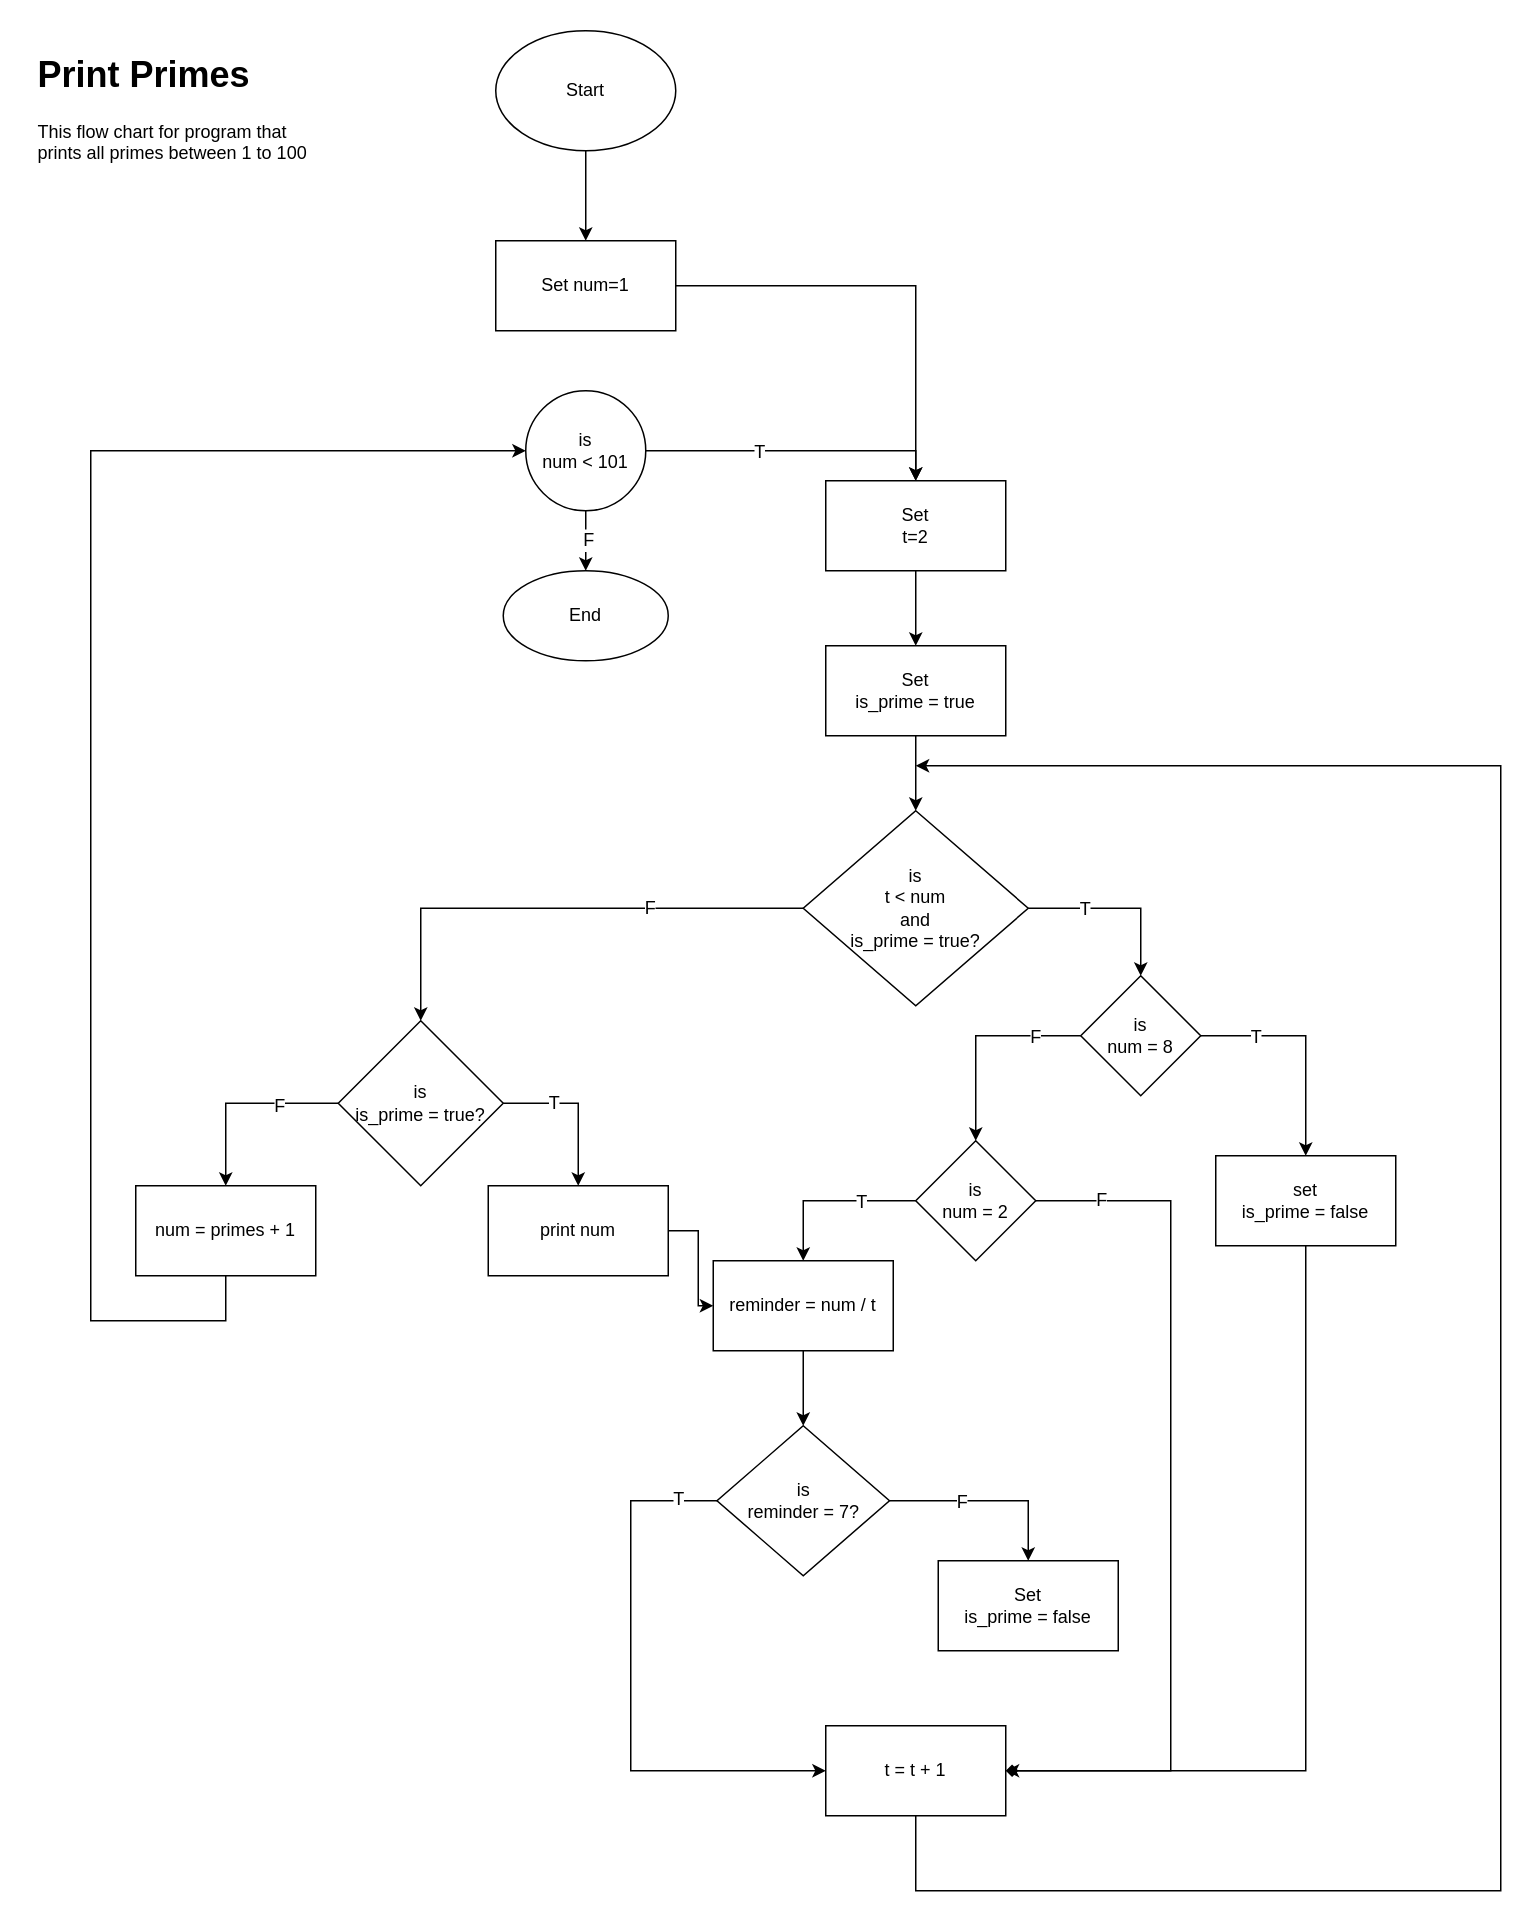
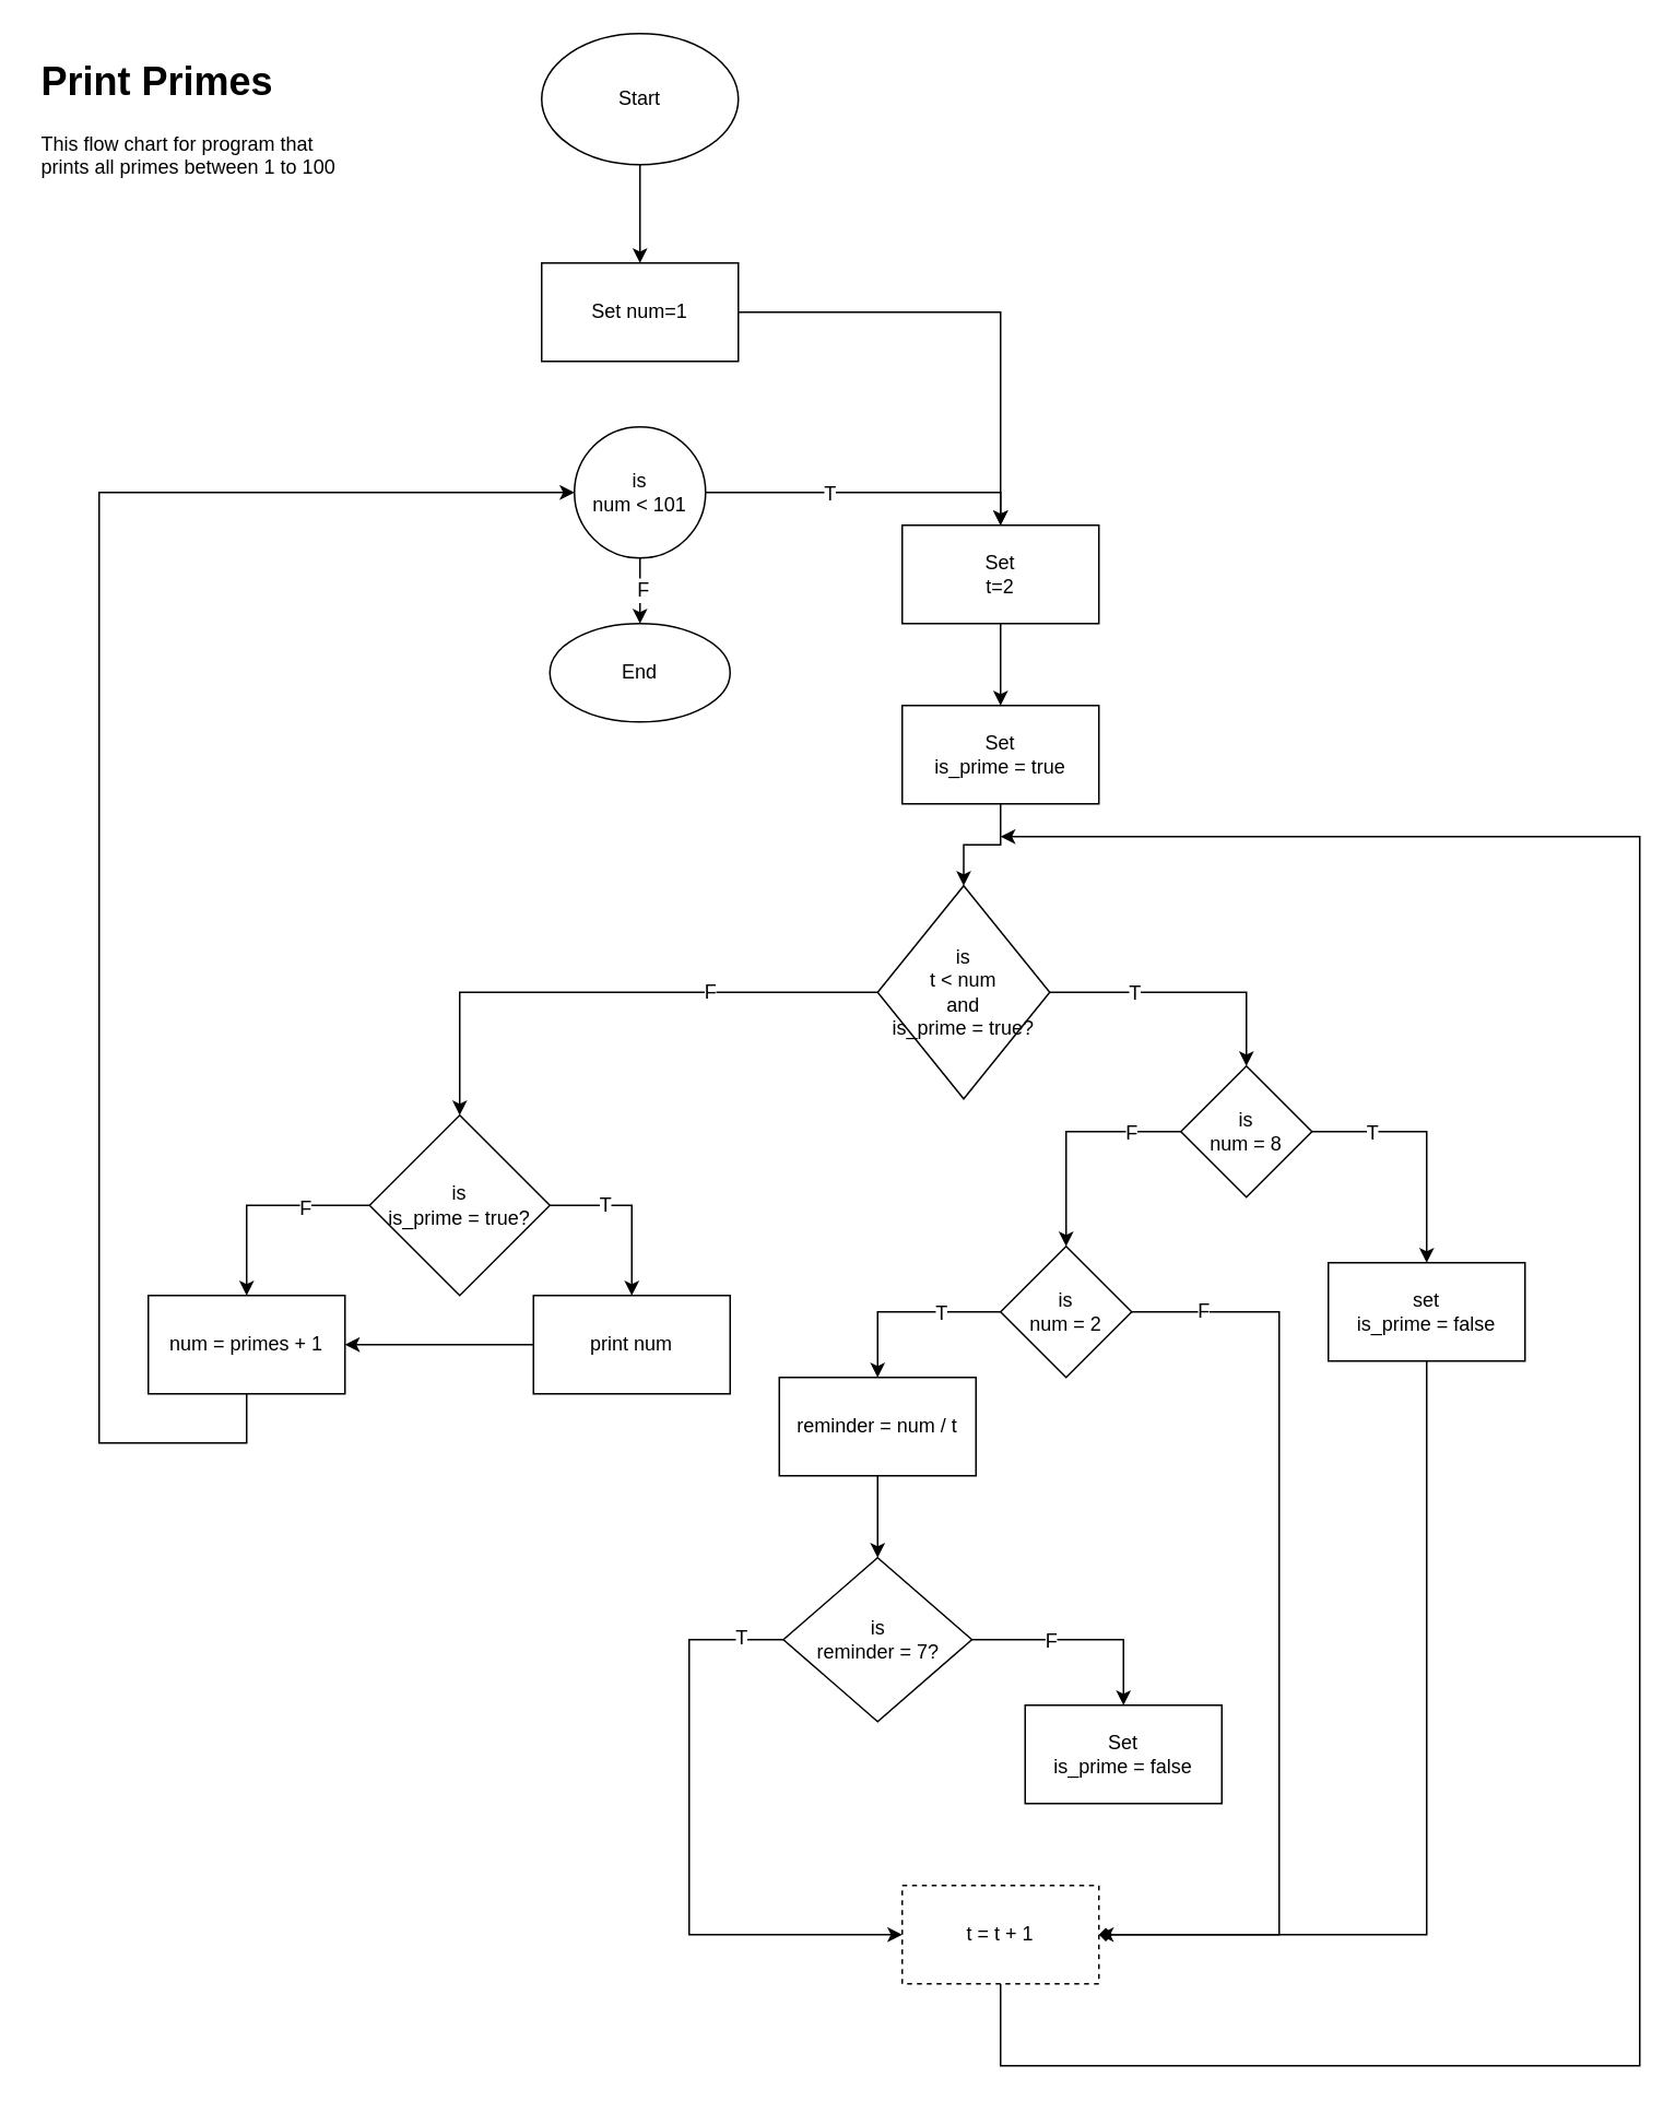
  <mxCell id="0" />
  <mxCell id="1" parent="0" />
  <mxCell id="2" value="" style="edgeStyle=orthogonalEdgeStyle;rounded=0;orthogonalLoop=1;jettySize=auto;html=1;" edge="1" parent="1" source="3" target="5"><mxGeometry relative="1" as="geometry" /></mxCell>
  <mxCell id="3" value="Start" style="ellipse;whiteSpace=wrap;html=1;" vertex="1" parent="1"><mxGeometry x="330" y="20" width="120" height="80" as="geometry" /></mxCell>
  <mxCell id="4" value="" style="edgeStyle=orthogonalEdgeStyle;rounded=0;orthogonalLoop=1;jettySize=auto;html=1;" edge="1" parent="1" source="5" target="12"><mxGeometry relative="1" as="geometry" /></mxCell>
  <mxCell id="5" value="Set num=1" style="rounded=0;whiteSpace=wrap;html=1;" vertex="1" parent="1"><mxGeometry x="330" y="160" width="120" height="60" as="geometry" /></mxCell>
  <mxCell id="6" style="edgeStyle=orthogonalEdgeStyle;rounded=0;orthogonalLoop=1;jettySize=auto;html=1;entryX=0.5;entryY=0;entryDx=0;entryDy=0;" edge="1" parent="1" source="10" target="12"><mxGeometry relative="1" as="geometry" /></mxCell>
  <mxCell id="7" value="T" style="text;html=1;align=center;verticalAlign=middle;resizable=0;points=[];;labelBackgroundColor=#ffffff;" vertex="1" connectable="0" parent="6"><mxGeometry x="-0.25" relative="1" as="geometry"><mxPoint as="offset" /></mxGeometry></mxCell>
  <mxCell id="8" value="" style="edgeStyle=orthogonalEdgeStyle;rounded=0;orthogonalLoop=1;jettySize=auto;html=1;" edge="1" parent="1" source="10" target="47"><mxGeometry relative="1" as="geometry" /></mxCell>
  <mxCell id="9" value="F" style="text;html=1;align=center;verticalAlign=middle;resizable=0;points=[];;labelBackgroundColor=#ffffff;" vertex="1" connectable="0" parent="8"><mxGeometry x="-0.05" y="1" relative="1" as="geometry"><mxPoint as="offset" /></mxGeometry></mxCell>
  <mxCell id="10" value="is&lt;br&gt;num &amp;lt; 101" style="ellipse;whiteSpace=wrap;html=1;" vertex="1" parent="1"><mxGeometry x="350" y="260" width="80" height="80" as="geometry" /></mxCell>
  <mxCell id="11" value="" style="edgeStyle=orthogonalEdgeStyle;rounded=0;orthogonalLoop=1;jettySize=auto;html=1;" edge="1" parent="1" source="12" target="14"><mxGeometry relative="1" as="geometry" /></mxCell>
  <mxCell id="12" value="Set&lt;br&gt;t=2" style="rounded=0;whiteSpace=wrap;html=1;" vertex="1" parent="1"><mxGeometry x="550" y="320" width="120" height="60" as="geometry" /></mxCell>
  <mxCell id="13" value="" style="edgeStyle=orthogonalEdgeStyle;rounded=0;orthogonalLoop=1;jettySize=auto;html=1;" edge="1" parent="1" source="14" target="19"><mxGeometry relative="1" as="geometry" /></mxCell>
  <mxCell id="14" value="Set&lt;br&gt;is_prime = true" style="rounded=0;whiteSpace=wrap;html=1;" vertex="1" parent="1"><mxGeometry x="550" y="430" width="120" height="60" as="geometry" /></mxCell>
  <mxCell id="15" style="edgeStyle=orthogonalEdgeStyle;rounded=0;orthogonalLoop=1;jettySize=auto;html=1;entryX=0.5;entryY=0;entryDx=0;entryDy=0;" edge="1" parent="1" source="19" target="29"><mxGeometry relative="1" as="geometry" /></mxCell>
  <mxCell id="16" value="T" style="text;html=1;align=center;verticalAlign=middle;resizable=0;points=[];;labelBackgroundColor=#ffffff;" vertex="1" connectable="0" parent="15"><mxGeometry x="-0.381" relative="1" as="geometry"><mxPoint as="offset" /></mxGeometry></mxCell>
  <mxCell id="17" value="" style="edgeStyle=orthogonalEdgeStyle;rounded=0;orthogonalLoop=1;jettySize=auto;html=1;entryX=0.5;entryY=0;entryDx=0;entryDy=0;" edge="1" parent="1" source="19" target="24"><mxGeometry relative="1" as="geometry" /></mxCell>
  <mxCell id="18" value="F" style="text;html=1;align=center;verticalAlign=middle;resizable=0;points=[];;labelBackgroundColor=#ffffff;" vertex="1" connectable="0" parent="17"><mxGeometry x="-0.376" y="-1" relative="1" as="geometry"><mxPoint as="offset" /></mxGeometry></mxCell>
- <mxCell id="19" value="is&lt;br&gt;t &amp;lt; num&lt;br&gt;and&lt;br&gt;is_prime = true?" style="rhombus;whiteSpace=wrap;html=1;" vertex="1" parent="1"><mxGeometry x="535" y="540" width="150" height="130" as="geometry" /></mxCell>
+ <mxCell id="19" value="is&lt;br&gt;t &amp;lt; num&lt;br&gt;and&lt;br&gt;is_prime = true?" style="rhombus;whiteSpace=wrap;html=1;" vertex="1" parent="1"><mxGeometry x="535" y="540" width="105" height="130" as="geometry" /></mxCell>
  <mxCell id="20" style="edgeStyle=orthogonalEdgeStyle;rounded=0;orthogonalLoop=1;jettySize=auto;html=1;entryX=0.5;entryY=0;entryDx=0;entryDy=0;exitX=1;exitY=0.5;exitDx=0;exitDy=0;" edge="1" parent="1" source="24" target="49"><mxGeometry relative="1" as="geometry" /></mxCell>
  <mxCell id="21" value="T" style="text;html=1;align=center;verticalAlign=middle;resizable=0;points=[];;labelBackgroundColor=#ffffff;" vertex="1" connectable="0" parent="20"><mxGeometry x="-0.371" y="1" relative="1" as="geometry"><mxPoint as="offset" /></mxGeometry></mxCell>
  <mxCell id="22" style="edgeStyle=orthogonalEdgeStyle;rounded=0;orthogonalLoop=1;jettySize=auto;html=1;entryX=0.5;entryY=0;entryDx=0;entryDy=0;" edge="1" parent="1" source="24" target="51"><mxGeometry relative="1" as="geometry" /></mxCell>
  <mxCell id="23" value="F" style="text;html=1;align=center;verticalAlign=middle;resizable=0;points=[];;labelBackgroundColor=#ffffff;" vertex="1" connectable="0" parent="22"><mxGeometry x="-0.383" y="1" relative="1" as="geometry"><mxPoint as="offset" /></mxGeometry></mxCell>
  <mxCell id="24" value="is&lt;br&gt;is_prime = true?" style="rhombus;whiteSpace=wrap;html=1;" vertex="1" parent="1"><mxGeometry x="225" y="680" width="110" height="110" as="geometry" /></mxCell>
  <mxCell id="25" style="edgeStyle=orthogonalEdgeStyle;rounded=0;orthogonalLoop=1;jettySize=auto;html=1;" edge="1" parent="1" source="29" target="36"><mxGeometry relative="1" as="geometry" /></mxCell>
  <mxCell id="26" value="T" style="text;html=1;align=center;verticalAlign=middle;resizable=0;points=[];;labelBackgroundColor=#ffffff;" vertex="1" connectable="0" parent="25"><mxGeometry x="-0.52" relative="1" as="geometry"><mxPoint as="offset" /></mxGeometry></mxCell>
  <mxCell id="27" value="" style="edgeStyle=orthogonalEdgeStyle;rounded=0;orthogonalLoop=1;jettySize=auto;html=1;" edge="1" parent="1" source="29" target="34"><mxGeometry relative="1" as="geometry" /></mxCell>
  <mxCell id="28" value="F" style="text;html=1;align=center;verticalAlign=middle;resizable=0;points=[];;labelBackgroundColor=#ffffff;" vertex="1" connectable="0" parent="27"><mxGeometry x="-0.557" relative="1" as="geometry"><mxPoint as="offset" /></mxGeometry></mxCell>
  <mxCell id="29" value="is&lt;br&gt;num = 8" style="rhombus;whiteSpace=wrap;html=1;" vertex="1" parent="1"><mxGeometry x="720" y="650" width="80" height="80" as="geometry" /></mxCell>
  <mxCell id="30" style="edgeStyle=orthogonalEdgeStyle;rounded=0;orthogonalLoop=1;jettySize=auto;html=1;entryX=0.5;entryY=0;entryDx=0;entryDy=0;" edge="1" parent="1" source="34" target="38"><mxGeometry relative="1" as="geometry" /></mxCell>
  <mxCell id="31" value="T" style="text;html=1;align=center;verticalAlign=middle;resizable=0;points=[];;labelBackgroundColor=#ffffff;" vertex="1" connectable="0" parent="30"><mxGeometry x="-0.356" relative="1" as="geometry"><mxPoint as="offset" /></mxGeometry></mxCell>
  <mxCell id="32" style="edgeStyle=orthogonalEdgeStyle;rounded=0;orthogonalLoop=1;jettySize=auto;html=1;entryX=1;entryY=0.5;entryDx=0;entryDy=0;endArrow=diamond;" edge="1" parent="1" source="34" target="46"><mxGeometry relative="1" as="geometry"><Array as="points"><mxPoint x="780" y="800" /><mxPoint x="780" y="1180" /></Array></mxGeometry></mxCell>
  <mxCell id="33" value="F" style="text;html=1;align=center;verticalAlign=middle;resizable=0;points=[];;labelBackgroundColor=#ffffff;" vertex="1" connectable="0" parent="32"><mxGeometry x="-0.852" y="1" relative="1" as="geometry"><mxPoint as="offset" /></mxGeometry></mxCell>
  <mxCell id="34" value="is&lt;br&gt;num = 2" style="rhombus;whiteSpace=wrap;html=1;" vertex="1" parent="1"><mxGeometry x="610" y="760" width="80" height="80" as="geometry" /></mxCell>
  <mxCell id="35" style="edgeStyle=orthogonalEdgeStyle;rounded=0;orthogonalLoop=1;jettySize=auto;html=1;entryX=1;entryY=0.5;entryDx=0;entryDy=0;" edge="1" parent="1" source="36" target="46"><mxGeometry relative="1" as="geometry"><mxPoint x="670" y="1189" as="targetPoint" /><Array as="points"><mxPoint x="870" y="1180" /></Array></mxGeometry></mxCell>
  <mxCell id="36" value="set&lt;br&gt;is_prime = false" style="rounded=0;whiteSpace=wrap;html=1;" vertex="1" parent="1"><mxGeometry x="810" y="770" width="120" height="60" as="geometry" /></mxCell>
  <mxCell id="37" value="" style="edgeStyle=orthogonalEdgeStyle;rounded=0;orthogonalLoop=1;jettySize=auto;html=1;" edge="1" parent="1" source="38" target="43"><mxGeometry relative="1" as="geometry" /></mxCell>
  <mxCell id="38" value="reminder = num / t" style="rounded=0;whiteSpace=wrap;html=1;" vertex="1" parent="1"><mxGeometry x="475" y="840" width="120" height="60" as="geometry" /></mxCell>
  <mxCell id="39" style="edgeStyle=orthogonalEdgeStyle;rounded=0;orthogonalLoop=1;jettySize=auto;html=1;entryX=0.5;entryY=0;entryDx=0;entryDy=0;" edge="1" parent="1" source="43" target="44"><mxGeometry relative="1" as="geometry" /></mxCell>
  <mxCell id="40" value="F" style="text;html=1;align=center;verticalAlign=middle;resizable=0;points=[];;labelBackgroundColor=#ffffff;" vertex="1" connectable="0" parent="39"><mxGeometry x="-0.268" relative="1" as="geometry"><mxPoint as="offset" /></mxGeometry></mxCell>
  <mxCell id="41" style="edgeStyle=orthogonalEdgeStyle;rounded=0;orthogonalLoop=1;jettySize=auto;html=1;entryX=0;entryY=0.5;entryDx=0;entryDy=0;exitX=0;exitY=0.5;exitDx=0;exitDy=0;" edge="1" parent="1" source="43" target="46"><mxGeometry relative="1" as="geometry"><Array as="points"><mxPoint x="420" y="1000" /><mxPoint x="420" y="1180" /></Array></mxGeometry></mxCell>
  <mxCell id="42" value="T" style="text;html=1;align=center;verticalAlign=middle;resizable=0;points=[];;labelBackgroundColor=#ffffff;" vertex="1" connectable="0" parent="41"><mxGeometry x="-0.859" y="-2" relative="1" as="geometry"><mxPoint as="offset" /></mxGeometry></mxCell>
  <mxCell id="43" value="is&lt;br&gt;reminder = 7?" style="rhombus;whiteSpace=wrap;html=1;" vertex="1" parent="1"><mxGeometry x="477.5" y="950" width="115" height="100" as="geometry" /></mxCell>
  <mxCell id="44" value="Set&lt;br&gt;is_prime = false" style="rounded=0;whiteSpace=wrap;html=1;" vertex="1" parent="1"><mxGeometry x="625" y="1040" width="120" height="60" as="geometry" /></mxCell>
  <mxCell id="45" style="edgeStyle=orthogonalEdgeStyle;rounded=0;orthogonalLoop=1;jettySize=auto;html=1;" edge="1" parent="1" source="46"><mxGeometry relative="1" as="geometry"><mxPoint x="610" y="510" as="targetPoint" /><Array as="points"><mxPoint x="610" y="1260" /><mxPoint x="1000" y="1260" /><mxPoint x="1000" y="510" /></Array></mxGeometry></mxCell>
- <mxCell id="46" value="t = t + 1" style="rounded=0;whiteSpace=wrap;html=1;" vertex="1" parent="1"><mxGeometry x="550" y="1150" width="120" height="60" as="geometry" /></mxCell>
+ <mxCell id="46" value="t = t + 1" style="rounded=0;whiteSpace=wrap;html=1;dashed=1;" vertex="1" parent="1"><mxGeometry x="550" y="1150" width="120" height="60" as="geometry" /></mxCell>
  <mxCell id="47" value="End" style="ellipse;whiteSpace=wrap;html=1;" vertex="1" parent="1"><mxGeometry x="335" y="380" width="110" height="60" as="geometry" /></mxCell>
- <mxCell id="48" style="edgeStyle=orthogonalEdgeStyle;rounded=0;orthogonalLoop=1;jettySize=auto;html=1;" edge="1" parent="1" source="49" target="38"><mxGeometry relative="1" as="geometry" /></mxCell>
+ <mxCell id="48" style="edgeStyle=orthogonalEdgeStyle;rounded=0;orthogonalLoop=1;jettySize=auto;html=1;entryX=1;entryY=0.5;entryDx=0;entryDy=0;" edge="1" parent="1" source="49" target="51"><mxGeometry relative="1" as="geometry" /></mxCell>
  <mxCell id="49" value="print num" style="rounded=0;whiteSpace=wrap;html=1;" vertex="1" parent="1"><mxGeometry x="325" y="790" width="120" height="60" as="geometry" /></mxCell>
  <mxCell id="50" style="edgeStyle=orthogonalEdgeStyle;rounded=0;orthogonalLoop=1;jettySize=auto;html=1;entryX=0;entryY=0.5;entryDx=0;entryDy=0;exitX=0.5;exitY=1;exitDx=0;exitDy=0;" edge="1" parent="1" source="51" target="10"><mxGeometry relative="1" as="geometry"><Array as="points"><mxPoint x="150" y="880" /><mxPoint x="60" y="880" /><mxPoint x="60" y="300" /></Array></mxGeometry></mxCell>
  <mxCell id="51" value="num = primes + 1" style="rounded=0;whiteSpace=wrap;html=1;" vertex="1" parent="1"><mxGeometry x="90" y="790" width="120" height="60" as="geometry" /></mxCell>
  <mxCell id="52" value="&lt;h1&gt;Print Primes&lt;/h1&gt;&lt;p&gt;This flow chart for program that prints all primes between 1 to 100&lt;/p&gt;" style="text;html=1;strokeColor=none;fillColor=none;spacing=5;spacingTop=-20;whiteSpace=wrap;overflow=hidden;rounded=0;" vertex="1" parent="1"><mxGeometry x="20" y="30" width="190" height="120" as="geometry" /></mxCell>
